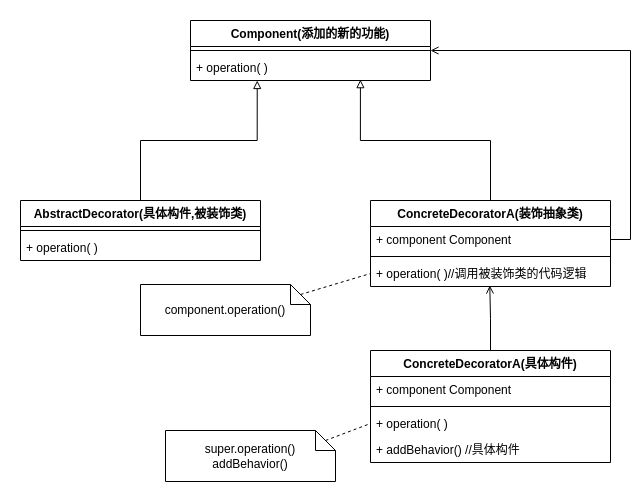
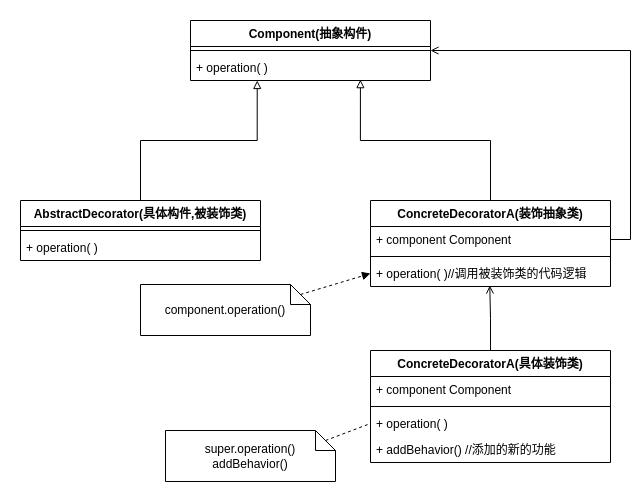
  <mxCell id="0" />
  <mxCell id="1" parent="0" />
- <mxCell id="2" value="Component(添加的新的功能)" style="swimlane;fontStyle=1;align=center;verticalAlign=top;childLayout=stackLayout;horizontal=1;startSize=26;horizontalStack=0;resizeParent=1;resizeParentMax=0;resizeLast=0;collapsible=1;marginBottom=0;" vertex="1" parent="1"><mxGeometry x="190" y="20" width="240" height="60" as="geometry" /></mxCell>
+ <mxCell id="2" value="Component(抽象构件)" style="swimlane;fontStyle=1;align=center;verticalAlign=top;childLayout=stackLayout;horizontal=1;startSize=26;horizontalStack=0;resizeParent=1;resizeParentMax=0;resizeLast=0;collapsible=1;marginBottom=0;" vertex="1" parent="1"><mxGeometry x="190" y="20" width="240" height="60" as="geometry" /></mxCell>
  <mxCell id="3" value="" style="line;strokeWidth=1;fillColor=none;align=left;verticalAlign=middle;spacingTop=-1;spacingLeft=3;spacingRight=3;rotatable=0;labelPosition=right;points=[];portConstraint=eastwest;" vertex="1" parent="2"><mxGeometry y="26" width="240" height="8" as="geometry" /></mxCell>
  <mxCell id="4" value="+ operation( )" style="text;strokeColor=none;fillColor=none;align=left;verticalAlign=top;spacingLeft=4;spacingRight=4;overflow=hidden;rotatable=0;points=[[0,0.5],[1,0.5]];portConstraint=eastwest;" vertex="1" parent="2"><mxGeometry y="34" width="240" height="26" as="geometry" /></mxCell>
  <mxCell id="5" style="edgeStyle=orthogonalEdgeStyle;rounded=0;orthogonalLoop=1;jettySize=auto;html=1;exitX=0.5;exitY=0;exitDx=0;exitDy=0;entryX=0.278;entryY=1;entryDx=0;entryDy=0;entryPerimeter=0;endArrow=block;endFill=0;" edge="1" parent="1" source="6" target="4"><mxGeometry relative="1" as="geometry" /></mxCell>
  <mxCell id="6" value="AbstractDecorator(具体构件,被装饰类)" style="swimlane;fontStyle=1;align=center;verticalAlign=top;childLayout=stackLayout;horizontal=1;startSize=26;horizontalStack=0;resizeParent=1;resizeParentMax=0;resizeLast=0;collapsible=1;marginBottom=0;" vertex="1" parent="1"><mxGeometry x="20" y="200" width="240" height="60" as="geometry" /></mxCell>
  <mxCell id="7" value="" style="line;strokeWidth=1;fillColor=none;align=left;verticalAlign=middle;spacingTop=-1;spacingLeft=3;spacingRight=3;rotatable=0;labelPosition=right;points=[];portConstraint=eastwest;" vertex="1" parent="6"><mxGeometry y="26" width="240" height="8" as="geometry" /></mxCell>
  <mxCell id="8" value="+ operation( )" style="text;strokeColor=none;fillColor=none;align=left;verticalAlign=top;spacingLeft=4;spacingRight=4;overflow=hidden;rotatable=0;points=[[0,0.5],[1,0.5]];portConstraint=eastwest;" vertex="1" parent="6"><mxGeometry y="34" width="240" height="26" as="geometry" /></mxCell>
  <mxCell id="9" style="edgeStyle=orthogonalEdgeStyle;rounded=0;orthogonalLoop=1;jettySize=auto;html=1;exitX=0.5;exitY=0;exitDx=0;exitDy=0;entryX=0.708;entryY=0.968;entryDx=0;entryDy=0;entryPerimeter=0;endArrow=block;endFill=0;" edge="1" parent="1" source="10" target="4"><mxGeometry relative="1" as="geometry" /></mxCell>
  <mxCell id="10" value="ConcreteDecoratorA(装饰抽象类)" style="swimlane;fontStyle=1;align=center;verticalAlign=top;childLayout=stackLayout;horizontal=1;startSize=26;horizontalStack=0;resizeParent=1;resizeParentMax=0;resizeLast=0;collapsible=1;marginBottom=0;" vertex="1" parent="1"><mxGeometry x="370" y="200" width="240" height="86" as="geometry" /></mxCell>
  <mxCell id="11" value="+ component Component" style="text;strokeColor=none;fillColor=none;align=left;verticalAlign=top;spacingLeft=4;spacingRight=4;overflow=hidden;rotatable=0;points=[[0,0.5],[1,0.5]];portConstraint=eastwest;" vertex="1" parent="10"><mxGeometry y="26" width="240" height="26" as="geometry" /></mxCell>
  <mxCell id="12" value="" style="line;strokeWidth=1;fillColor=none;align=left;verticalAlign=middle;spacingTop=-1;spacingLeft=3;spacingRight=3;rotatable=0;labelPosition=right;points=[];portConstraint=eastwest;" vertex="1" parent="10"><mxGeometry y="52" width="240" height="8" as="geometry" /></mxCell>
  <mxCell id="13" value="+ operation( )//调用被装饰类的代码逻辑" style="text;strokeColor=none;fillColor=none;align=left;verticalAlign=top;spacingLeft=4;spacingRight=4;overflow=hidden;rotatable=0;points=[[0,0.5],[1,0.5]];portConstraint=eastwest;" vertex="1" parent="10"><mxGeometry y="60" width="240" height="26" as="geometry" /></mxCell>
  <mxCell id="14" style="edgeStyle=orthogonalEdgeStyle;rounded=0;orthogonalLoop=1;jettySize=auto;html=1;exitX=1;exitY=0.5;exitDx=0;exitDy=0;entryX=1;entryY=0.5;entryDx=0;entryDy=0;endArrow=open;endFill=0;" edge="1" parent="1" source="11" target="2"><mxGeometry relative="1" as="geometry" /></mxCell>
  <mxCell id="15" style="edgeStyle=orthogonalEdgeStyle;rounded=0;orthogonalLoop=1;jettySize=auto;html=1;exitX=0.5;exitY=0;exitDx=0;exitDy=0;entryX=0.497;entryY=0.962;entryDx=0;entryDy=0;entryPerimeter=0;endArrow=open;endFill=0;" edge="1" parent="1" source="16" target="13"><mxGeometry relative="1" as="geometry" /></mxCell>
- <mxCell id="16" value="ConcreteDecoratorA(具体构件)" style="swimlane;fontStyle=1;align=center;verticalAlign=top;childLayout=stackLayout;horizontal=1;startSize=26;horizontalStack=0;resizeParent=1;resizeParentMax=0;resizeLast=0;collapsible=1;marginBottom=0;" vertex="1" parent="1"><mxGeometry x="370" y="350" width="240" height="112" as="geometry" /></mxCell>
+ <mxCell id="16" value="ConcreteDecoratorA(具体装饰类)" style="swimlane;fontStyle=1;align=center;verticalAlign=top;childLayout=stackLayout;horizontal=1;startSize=26;horizontalStack=0;resizeParent=1;resizeParentMax=0;resizeLast=0;collapsible=1;marginBottom=0;" vertex="1" parent="1"><mxGeometry x="370" y="350" width="240" height="112" as="geometry" /></mxCell>
  <mxCell id="17" value="+ component Component" style="text;strokeColor=none;fillColor=none;align=left;verticalAlign=top;spacingLeft=4;spacingRight=4;overflow=hidden;rotatable=0;points=[[0,0.5],[1,0.5]];portConstraint=eastwest;" vertex="1" parent="16"><mxGeometry y="26" width="240" height="26" as="geometry" /></mxCell>
  <mxCell id="18" value="" style="line;strokeWidth=1;fillColor=none;align=left;verticalAlign=middle;spacingTop=-1;spacingLeft=3;spacingRight=3;rotatable=0;labelPosition=right;points=[];portConstraint=eastwest;" vertex="1" parent="16"><mxGeometry y="52" width="240" height="8" as="geometry" /></mxCell>
  <mxCell id="19" value="+ operation( )" style="text;strokeColor=none;fillColor=none;align=left;verticalAlign=top;spacingLeft=4;spacingRight=4;overflow=hidden;rotatable=0;points=[[0,0.5],[1,0.5]];portConstraint=eastwest;" vertex="1" parent="16"><mxGeometry y="60" width="240" height="26" as="geometry" /></mxCell>
- <mxCell id="20" value="+ addBehavior() //具体构件" style="text;strokeColor=none;fillColor=none;align=left;verticalAlign=top;spacingLeft=4;spacingRight=4;overflow=hidden;rotatable=0;points=[[0,0.5],[1,0.5]];portConstraint=eastwest;" vertex="1" parent="16"><mxGeometry y="86" width="240" height="26" as="geometry" /></mxCell>
+ <mxCell id="20" value="+ addBehavior() //添加的新的功能" style="text;strokeColor=none;fillColor=none;align=left;verticalAlign=top;spacingLeft=4;spacingRight=4;overflow=hidden;rotatable=0;points=[[0,0.5],[1,0.5]];portConstraint=eastwest;" vertex="1" parent="16"><mxGeometry y="86" width="240" height="26" as="geometry" /></mxCell>
  <mxCell id="21" value="component.operation()" style="shape=note;size=20;whiteSpace=wrap;html=1;" vertex="1" parent="1"><mxGeometry x="140" y="284" width="170" height="51" as="geometry" /></mxCell>
- <mxCell id="22" value="" style="endArrow=none;html=1;exitX=0;exitY=0;exitDx=160;exitDy=10;exitPerimeter=0;entryX=0;entryY=0.5;entryDx=0;entryDy=0;dashed=1;" edge="1" parent="1" source="21" target="13"><mxGeometry width="50" height="50" relative="1" as="geometry"><mxPoint x="300" y="320" as="sourcePoint" /><mxPoint x="350" y="270" as="targetPoint" /></mxGeometry></mxCell>
+ <mxCell id="22" value="" style="endArrow=block;html=1;exitX=0;exitY=0;exitDx=160;exitDy=10;exitPerimeter=0;entryX=0;entryY=0.5;entryDx=0;entryDy=0;dashed=1;" edge="1" parent="1" source="21" target="13"><mxGeometry width="50" height="50" relative="1" as="geometry"><mxPoint x="300" y="320" as="sourcePoint" /><mxPoint x="350" y="270" as="targetPoint" /></mxGeometry></mxCell>
  <mxCell id="23" value="super.operation()&lt;br&gt;addBehavior()" style="shape=note;size=20;whiteSpace=wrap;html=1;" vertex="1" parent="1"><mxGeometry x="165" y="430" width="170" height="51" as="geometry" /></mxCell>
  <mxCell id="24" value="" style="endArrow=none;html=1;exitX=0;exitY=0;exitDx=160;exitDy=10;exitPerimeter=0;entryX=0;entryY=0.5;entryDx=0;entryDy=0;dashed=1;" edge="1" parent="1" source="23" target="19"><mxGeometry width="50" height="50" relative="1" as="geometry"><mxPoint x="300" y="498" as="sourcePoint" /><mxPoint x="370" y="462" as="targetPoint" /></mxGeometry></mxCell>
